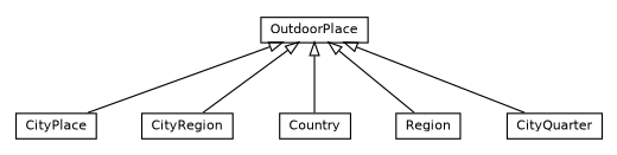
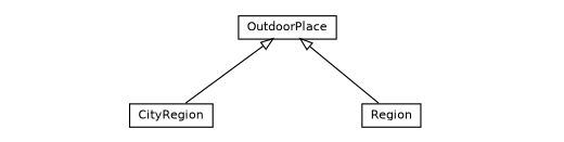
  digraph {
    nodesep=0.25
    ranksep=0.5
    node [fontcolor=black fontname=Helvetica fontsize=10.0 shape=plaintext]
    edge [arrowtail=empty dir=back fontname=Helvetica fontsize=10 headport=p labelfontname=Helvetica labelfontsize=10 tailport=p]
    n1 [label=<<table title="org.universAAL.ontology.location.outdoor.OutdoorPlace" border="0" cellborder="1" cellspacing="0" cellpadding="2" port="p" href="./OutdoorPlace.html"> 		<tr><td><table border="0" cellspacing="0" cellpadding="1"> <tr><td align="center" balign="center"> OutdoorPlace </td></tr> 		</table></td></tr> 		</table>>]
-   n2 [label=<<table title="org.universAAL.ontology.location.outdoor.CityPlace" border="0" cellborder="1" cellspacing="0" cellpadding="2" port="p" href="./CityPlace.html"> 		<tr><td><table border="0" cellspacing="0" cellpadding="1"> <tr><td align="center" balign="center"> CityPlace </td></tr> 		</table></td></tr> 		</table>>]
    n3 [label=<<table title="org.universAAL.ontology.location.outdoor.CityRegion" border="0" cellborder="1" cellspacing="0" cellpadding="2" port="p" href="./CityRegion.html"> 		<tr><td><table border="0" cellspacing="0" cellpadding="1"> <tr><td align="center" balign="center"> CityRegion </td></tr> 		</table></td></tr> 		</table>>]
-   n4 [label=<<table title="org.universAAL.ontology.location.outdoor.Country" border="0" cellborder="1" cellspacing="0" cellpadding="2" port="p" href="./Country.html"> 		<tr><td><table border="0" cellspacing="0" cellpadding="1"> <tr><td align="center" balign="center"> Country </td></tr> 		</table></td></tr> 		</table>>]
    n5 [label=<<table title="org.universAAL.ontology.location.outdoor.Region" border="0" cellborder="1" cellspacing="0" cellpadding="2" port="p" href="./Region.html"> 		<tr><td><table border="0" cellspacing="0" cellpadding="1"> <tr><td align="center" balign="center"> Region </td></tr> 		</table></td></tr> 		</table>>]
-   n6 [label=<<table title="org.universAAL.ontology.location.outdoor.CityQuarter" border="0" cellborder="1" cellspacing="0" cellpadding="2" port="p" href="./CityQuarter.html"> 		<tr><td><table border="0" cellspacing="0" cellpadding="1"> <tr><td align="center" balign="center"> CityQuarter </td></tr> 		</table></td></tr> 		</table>>]
-   n1 -> n2
    n1 -> n3
-   n1 -> n4
    n1 -> n5
-   n1 -> n6
  }
